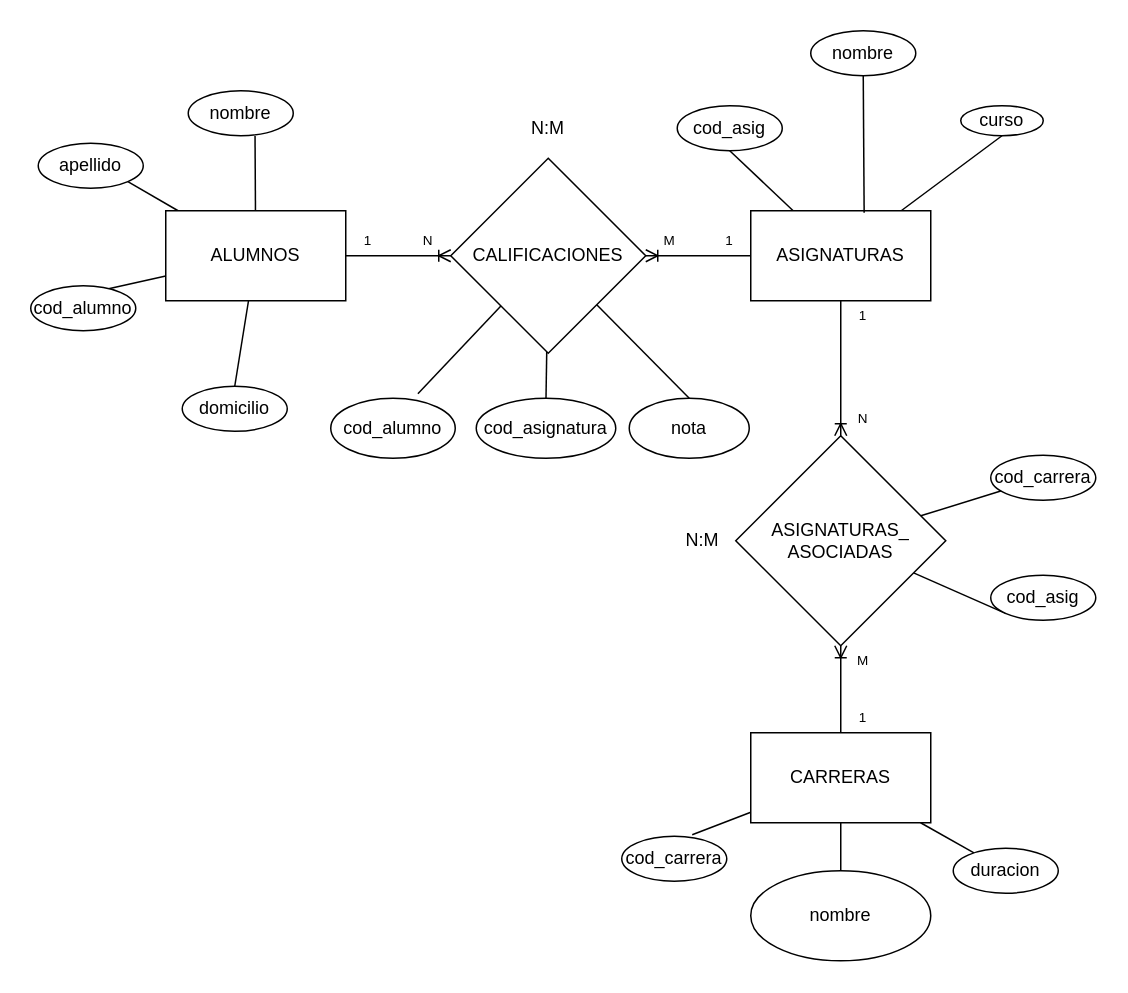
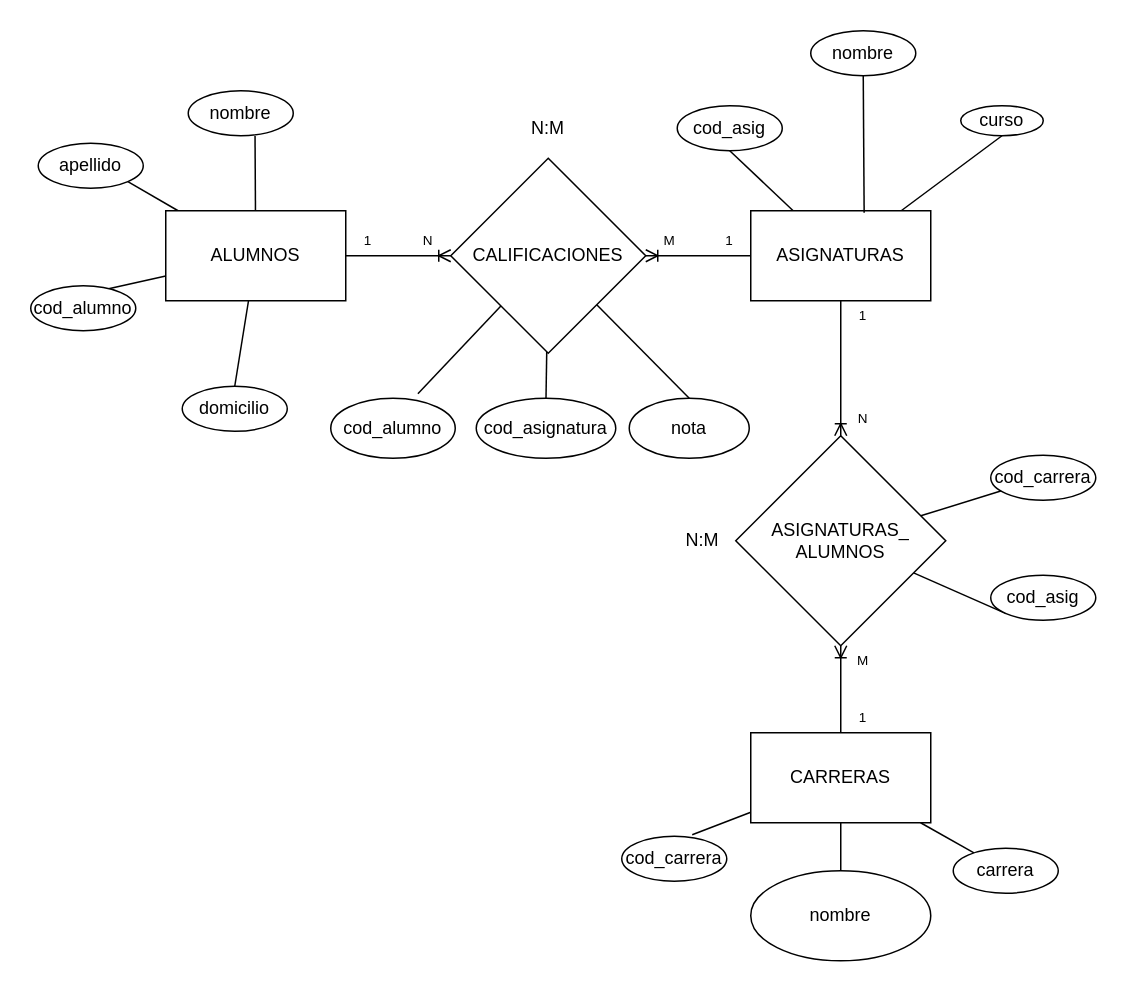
  <mxCell id="0" />
  <mxCell id="1" parent="0" />
  <mxCell id="2" style="rounded=0;orthogonalLoop=1;jettySize=auto;html=1;entryX=0.7;entryY=-0.075;entryDx=0;entryDy=0;entryPerimeter=0;endArrow=none;endFill=0;" parent="1" source="5" target="24" edge="1"><mxGeometry relative="1" as="geometry" /></mxCell>
  <mxCell id="3" style="rounded=0;orthogonalLoop=1;jettySize=auto;html=1;entryX=0.5;entryY=0;entryDx=0;entryDy=0;endArrow=none;endFill=0;" parent="1" source="5" target="25" edge="1"><mxGeometry relative="1" as="geometry" /></mxCell>
  <mxCell id="4" style="rounded=0;orthogonalLoop=1;jettySize=auto;html=1;entryX=0.5;entryY=0;entryDx=0;entryDy=0;endArrow=none;endFill=0;" parent="1" source="5" target="26" edge="1"><mxGeometry relative="1" as="geometry" /></mxCell>
  <mxCell id="5" value="CALIFICACIONES" style="rhombus;whiteSpace=wrap;html=1;" parent="1" vertex="1"><mxGeometry x="300" y="105" width="130" height="130" as="geometry" /></mxCell>
  <mxCell id="6" style="rounded=0;orthogonalLoop=1;jettySize=auto;html=1;entryX=0.636;entryY=1.006;entryDx=0;entryDy=0;entryPerimeter=0;endArrow=none;endFill=0;" parent="1" source="11" target="17" edge="1"><mxGeometry relative="1" as="geometry" /></mxCell>
  <mxCell id="7" style="rounded=0;orthogonalLoop=1;jettySize=auto;html=1;entryX=1;entryY=1;entryDx=0;entryDy=0;endArrow=none;endFill=0;" parent="1" source="11" target="18" edge="1"><mxGeometry relative="1" as="geometry" /></mxCell>
  <mxCell id="8" style="rounded=0;orthogonalLoop=1;jettySize=auto;html=1;entryX=0.5;entryY=0;entryDx=0;entryDy=0;endArrow=none;endFill=0;" parent="1" source="11" target="20" edge="1"><mxGeometry relative="1" as="geometry" /></mxCell>
  <mxCell id="9" style="rounded=0;orthogonalLoop=1;jettySize=auto;html=1;entryX=0.688;entryY=0.094;entryDx=0;entryDy=0;entryPerimeter=0;endArrow=none;endFill=0;" parent="1" source="11" target="19" edge="1"><mxGeometry relative="1" as="geometry" /></mxCell>
  <mxCell id="10" style="edgeStyle=orthogonalEdgeStyle;rounded=0;orthogonalLoop=1;jettySize=auto;html=1;endArrow=ERoneToMany;endFill=0;exitX=1;exitY=0.5;exitDx=0;exitDy=0;" parent="1" source="11" target="5" edge="1"><mxGeometry relative="1" as="geometry" /></mxCell>
  <mxCell id="11" value="ALUMNOS" style="rounded=0;whiteSpace=wrap;html=1;" parent="1" vertex="1"><mxGeometry x="110" y="140" width="120" height="60" as="geometry" /></mxCell>
  <mxCell id="12" style="edgeStyle=orthogonalEdgeStyle;rounded=0;orthogonalLoop=1;jettySize=auto;html=1;endArrow=ERoneToMany;endFill=0;" parent="1" source="16" target="5" edge="1"><mxGeometry relative="1" as="geometry" /></mxCell>
  <mxCell id="13" style="rounded=0;orthogonalLoop=1;jettySize=auto;html=1;entryX=0.5;entryY=1;entryDx=0;entryDy=0;endArrow=none;endFill=0;" edge="1" parent="1" source="16" target="22"><mxGeometry relative="1" as="geometry"><mxPoint x="660" y="110" as="targetPoint" /></mxGeometry></mxCell>
  <mxCell id="14" style="rounded=0;orthogonalLoop=1;jettySize=auto;html=1;entryX=0.5;entryY=1;entryDx=0;entryDy=0;endArrow=none;endFill=0;" edge="1" parent="1" source="16" target="37"><mxGeometry relative="1" as="geometry" /></mxCell>
  <mxCell id="15" style="edgeStyle=orthogonalEdgeStyle;rounded=0;orthogonalLoop=1;jettySize=auto;html=1;endArrow=ERoneToMany;endFill=0;" edge="1" parent="1" source="16" target="43"><mxGeometry relative="1" as="geometry" /></mxCell>
  <mxCell id="16" value="ASIGNATURAS" style="rounded=0;whiteSpace=wrap;html=1;" parent="1" vertex="1"><mxGeometry x="500" y="140" width="120" height="60" as="geometry" /></mxCell>
  <mxCell id="17" value="nombre" style="ellipse;whiteSpace=wrap;html=1;" parent="1" vertex="1"><mxGeometry x="125" y="60" width="70" height="30" as="geometry" /></mxCell>
  <mxCell id="18" value="apellido" style="ellipse;whiteSpace=wrap;html=1;" parent="1" vertex="1"><mxGeometry x="25" y="95" width="70" height="30" as="geometry" /></mxCell>
  <mxCell id="19" value="cod_alumno" style="ellipse;whiteSpace=wrap;html=1;" parent="1" vertex="1"><mxGeometry x="20" y="190" width="70" height="30" as="geometry" /></mxCell>
  <mxCell id="20" value="domicilio" style="ellipse;whiteSpace=wrap;html=1;" parent="1" vertex="1"><mxGeometry x="121" y="257" width="70" height="30" as="geometry" /></mxCell>
  <mxCell id="21" value="nombre" style="ellipse;whiteSpace=wrap;html=1;" parent="1" vertex="1"><mxGeometry x="540" y="20" width="70" height="30" as="geometry" /></mxCell>
  <mxCell id="22" value="curso" style="ellipse;whiteSpace=wrap;html=1;" parent="1" vertex="1"><mxGeometry x="640" y="70" width="55" height="20" as="geometry" /></mxCell>
  <mxCell id="23" value="" style="endArrow=none;html=1;rounded=0;entryX=0.5;entryY=1;entryDx=0;entryDy=0;exitX=0.63;exitY=0.023;exitDx=0;exitDy=0;exitPerimeter=0;" parent="1" source="16" target="21" edge="1"><mxGeometry width="50" height="50" relative="1" as="geometry"><mxPoint x="560" y="140" as="sourcePoint" /><mxPoint x="610" y="90" as="targetPoint" /></mxGeometry></mxCell>
  <mxCell id="24" value="cod_alumno" style="ellipse;whiteSpace=wrap;html=1;" parent="1" vertex="1"><mxGeometry x="220" y="265" width="83" height="40" as="geometry" /></mxCell>
  <mxCell id="25" value="cod_asignatura" style="ellipse;whiteSpace=wrap;html=1;" parent="1" vertex="1"><mxGeometry x="317" y="265" width="93" height="40" as="geometry" /></mxCell>
  <mxCell id="26" value="nota" style="ellipse;whiteSpace=wrap;html=1;" parent="1" vertex="1"><mxGeometry x="419" y="265" width="80" height="40" as="geometry" /></mxCell>
  <mxCell id="27" value="N:M" style="text;html=1;strokeColor=none;fillColor=none;align=center;verticalAlign=middle;whiteSpace=wrap;rounded=0;" parent="1" vertex="1"><mxGeometry x="335" y="70" width="60" height="30" as="geometry" /></mxCell>
  <mxCell id="28" value="1" style="text;html=1;strokeColor=none;fillColor=none;align=center;verticalAlign=middle;whiteSpace=wrap;rounded=0;fontSize=9;" parent="1" vertex="1"><mxGeometry x="230" y="150" width="30" height="20" as="geometry" /></mxCell>
  <mxCell id="29" value="N" style="text;html=1;strokeColor=none;fillColor=none;align=center;verticalAlign=middle;whiteSpace=wrap;rounded=0;fontSize=9;" parent="1" vertex="1"><mxGeometry x="270" y="150" width="30" height="20" as="geometry" /></mxCell>
  <mxCell id="30" value="M" style="text;html=1;strokeColor=none;fillColor=none;align=center;verticalAlign=middle;whiteSpace=wrap;rounded=0;fontSize=9;" parent="1" vertex="1"><mxGeometry x="431" y="150" width="30" height="20" as="geometry" /></mxCell>
  <mxCell id="31" value="1" style="text;html=1;strokeColor=none;fillColor=none;align=center;verticalAlign=middle;whiteSpace=wrap;rounded=0;fontSize=9;" parent="1" vertex="1"><mxGeometry x="471" y="150" width="30" height="20" as="geometry" /></mxCell>
  <mxCell id="32" style="rounded=0;orthogonalLoop=1;jettySize=auto;html=1;entryX=0.671;entryY=-0.033;entryDx=0;entryDy=0;entryPerimeter=0;endArrow=none;endFill=0;" edge="1" parent="1" source="36" target="38"><mxGeometry relative="1" as="geometry" /></mxCell>
  <mxCell id="33" style="rounded=0;orthogonalLoop=1;jettySize=auto;html=1;entryX=0.5;entryY=0;entryDx=0;entryDy=0;endArrow=none;endFill=0;" edge="1" parent="1" source="36" target="39"><mxGeometry relative="1" as="geometry" /></mxCell>
  <mxCell id="34" style="rounded=0;orthogonalLoop=1;jettySize=auto;html=1;endArrow=none;endFill=0;" edge="1" parent="1" source="36" target="40"><mxGeometry relative="1" as="geometry" /></mxCell>
  <mxCell id="35" style="edgeStyle=orthogonalEdgeStyle;rounded=0;orthogonalLoop=1;jettySize=auto;html=1;endArrow=ERoneToMany;endFill=0;" edge="1" parent="1" source="36" target="43"><mxGeometry relative="1" as="geometry" /></mxCell>
  <mxCell id="36" value="CARRERAS" style="rounded=0;whiteSpace=wrap;html=1;" vertex="1" parent="1"><mxGeometry x="500" y="488" width="120" height="60" as="geometry" /></mxCell>
  <mxCell id="37" value="cod_asig" style="ellipse;whiteSpace=wrap;html=1;" vertex="1" parent="1"><mxGeometry x="451" y="70" width="70" height="30" as="geometry" /></mxCell>
  <mxCell id="38" value="cod_carrera" style="ellipse;whiteSpace=wrap;html=1;" vertex="1" parent="1"><mxGeometry x="414" y="557" width="70" height="30" as="geometry" /></mxCell>
  <mxCell id="39" value="nombre" style="ellipse;whiteSpace=wrap;html=1;" vertex="1" parent="1"><mxGeometry x="500" y="580" width="120" height="60" as="geometry" /></mxCell>
- <mxCell id="40" value="duracion" style="ellipse;whiteSpace=wrap;html=1;" vertex="1" parent="1"><mxGeometry x="635" y="565" width="70" height="30" as="geometry" /></mxCell>
+ <mxCell id="40" value="carrera" style="ellipse;whiteSpace=wrap;html=1;" vertex="1" parent="1"><mxGeometry x="635" y="565" width="70" height="30" as="geometry" /></mxCell>
  <mxCell id="41" style="rounded=0;orthogonalLoop=1;jettySize=auto;html=1;endArrow=none;endFill=0;" edge="1" parent="1" source="43" target="44"><mxGeometry relative="1" as="geometry" /></mxCell>
  <mxCell id="42" style="rounded=0;orthogonalLoop=1;jettySize=auto;html=1;entryX=0;entryY=1;entryDx=0;entryDy=0;endArrow=none;endFill=0;" edge="1" parent="1" source="43" target="45"><mxGeometry relative="1" as="geometry" /></mxCell>
- <mxCell id="43" value="ASIGNATURAS_&lt;br&gt;ASOCIADAS" style="rhombus;whiteSpace=wrap;html=1;" vertex="1" parent="1"><mxGeometry x="490" y="290" width="140" height="140" as="geometry" /></mxCell>
+ <mxCell id="43" value="ASIGNATURAS_&lt;br&gt;ALUMNOS" style="rhombus;whiteSpace=wrap;html=1;" vertex="1" parent="1"><mxGeometry x="490" y="290" width="140" height="140" as="geometry" /></mxCell>
  <mxCell id="44" value="cod_carrera" style="ellipse;whiteSpace=wrap;html=1;" vertex="1" parent="1"><mxGeometry x="660" y="303" width="70" height="30" as="geometry" /></mxCell>
  <mxCell id="45" value="cod_asig" style="ellipse;whiteSpace=wrap;html=1;" vertex="1" parent="1"><mxGeometry x="660" y="383" width="70" height="30" as="geometry" /></mxCell>
  <mxCell id="46" value="N:M" style="text;html=1;strokeColor=none;fillColor=none;align=center;verticalAlign=middle;whiteSpace=wrap;rounded=0;" vertex="1" parent="1"><mxGeometry x="438" y="345" width="60" height="30" as="geometry" /></mxCell>
  <mxCell id="47" value="1" style="text;html=1;strokeColor=none;fillColor=none;align=center;verticalAlign=middle;whiteSpace=wrap;rounded=0;fontSize=9;" vertex="1" parent="1"><mxGeometry x="560" y="200" width="30" height="20" as="geometry" /></mxCell>
  <mxCell id="48" value="N" style="text;html=1;strokeColor=none;fillColor=none;align=center;verticalAlign=middle;whiteSpace=wrap;rounded=0;fontSize=9;" vertex="1" parent="1"><mxGeometry x="560" y="269" width="30" height="20" as="geometry" /></mxCell>
  <mxCell id="49" value="M" style="text;html=1;strokeColor=none;fillColor=none;align=center;verticalAlign=middle;whiteSpace=wrap;rounded=0;fontSize=9;" vertex="1" parent="1"><mxGeometry x="560" y="430" width="30" height="20" as="geometry" /></mxCell>
  <mxCell id="50" value="1" style="text;html=1;strokeColor=none;fillColor=none;align=center;verticalAlign=middle;whiteSpace=wrap;rounded=0;fontSize=9;" vertex="1" parent="1"><mxGeometry x="560" y="468" width="30" height="20" as="geometry" /></mxCell>
